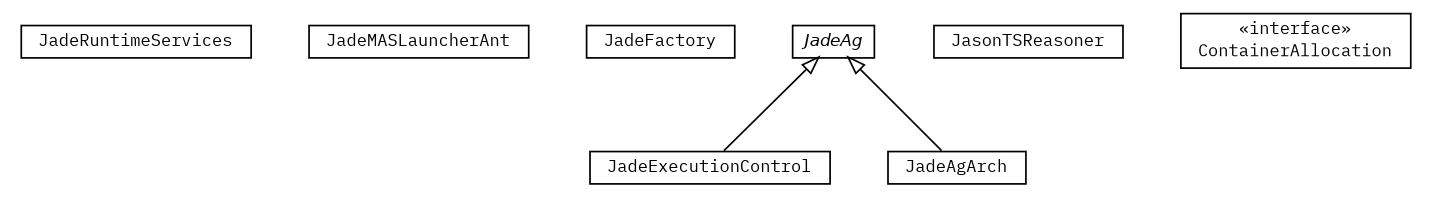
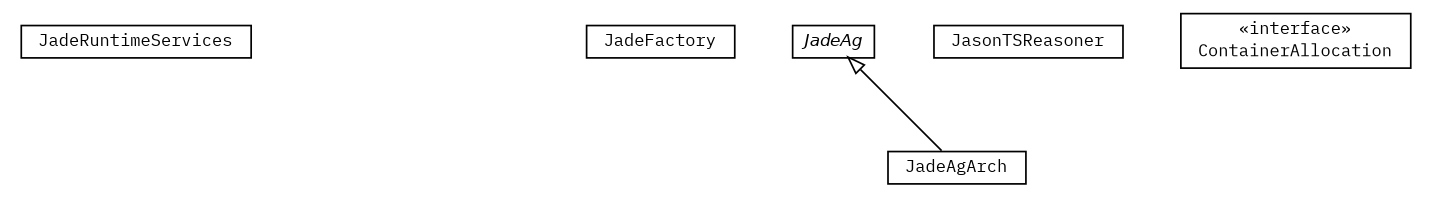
  digraph {
    fontname="IBM Plex Mono"
    nodesep=0.25
    ranksep=0.5
    node [fontcolor=black fontname="IBM Plex Mono" fontsize=10.0 shape=plaintext]
    edge [arrowtail=empty dir=back fontname="IBM Plex Mono" fontsize=10 headport=p labelfontname=Helvetica labelfontsize=10 tailport=p]
    n1 [label=<<table title="jason.infra.jade.JadeRuntimeServices" border="0" cellborder="1" cellspacing="0" cellpadding="2" port="p" href="./JadeRuntimeServices.html"> 		<tr><td><table border="0" cellspacing="0" cellpadding="1"> <tr><td align="center" balign="center"> JadeRuntimeServices </td></tr> 		</table></td></tr> 		</table>>]
-   n2 [label=<<table title="jason.infra.jade.JadeMASLauncherAnt" border="0" cellborder="1" cellspacing="0" cellpadding="2" port="p" href="./JadeMASLauncherAnt.html"> 		<tr><td><table border="0" cellspacing="0" cellpadding="1"> <tr><td align="center" balign="center"> JadeMASLauncherAnt </td></tr> 		</table></td></tr> 		</table>>]
    n3 [label=<<table title="jason.infra.jade.JadeFactory" border="0" cellborder="1" cellspacing="0" cellpadding="2" port="p" href="./JadeFactory.html"> 		<tr><td><table border="0" cellspacing="0" cellpadding="1"> <tr><td align="center" balign="center"> JadeFactory </td></tr> 		</table></td></tr> 		</table>>]
-   n4 [label=<<table title="jason.infra.jade.JadeExecutionControl" border="0" cellborder="1" cellspacing="0" cellpadding="2" port="p" href="./JadeExecutionControl.html"> 		<tr><td><table border="0" cellspacing="0" cellpadding="1"> <tr><td align="center" balign="center"> JadeExecutionControl </td></tr> 		</table></td></tr> 		</table>>]
    n5 [label=<<table title="jason.infra.jade.JadeAgArch" border="0" cellborder="1" cellspacing="0" cellpadding="2" port="p" href="./JadeAgArch.html"> 		<tr><td><table border="0" cellspacing="0" cellpadding="1"> <tr><td align="center" balign="center"> JadeAgArch </td></tr> 		</table></td></tr> 		</table>>]
    n6 [label=<<table title="jason.infra.jade.JadeAgArch.JasonTSReasoner" border="0" cellborder="1" cellspacing="0" cellpadding="2" port="p" href="./JadeAgArch.JasonTSReasoner.html"> 		<tr><td><table border="0" cellspacing="0" cellpadding="1"> <tr><td align="center" balign="center"> JasonTSReasoner </td></tr> 		</table></td></tr> 		</table>>]
    n7 [label=<<table title="jason.infra.jade.JadeAg" border="0" cellborder="1" cellspacing="0" cellpadding="2" port="p" href="./JadeAg.html"> 		<tr><td><table border="0" cellspacing="0" cellpadding="1"> <tr><td align="center" balign="center"><font face="Helvetica-Oblique"> JadeAg </font></td></tr> 		</table></td></tr> 		</table>>]
    n8 [label=<<table title="jason.infra.jade.ContainerAllocation" border="0" cellborder="1" cellspacing="0" cellpadding="2" port="p" href="./ContainerAllocation.html"> 		<tr><td><table border="0" cellspacing="0" cellpadding="1"> <tr><td align="center" balign="center"> &#171;interface&#187; </td></tr> <tr><td align="center" balign="center"> ContainerAllocation </td></tr> 		</table></td></tr> 		</table>>]
-   n7 -> n4
    n7 -> n5
  }
